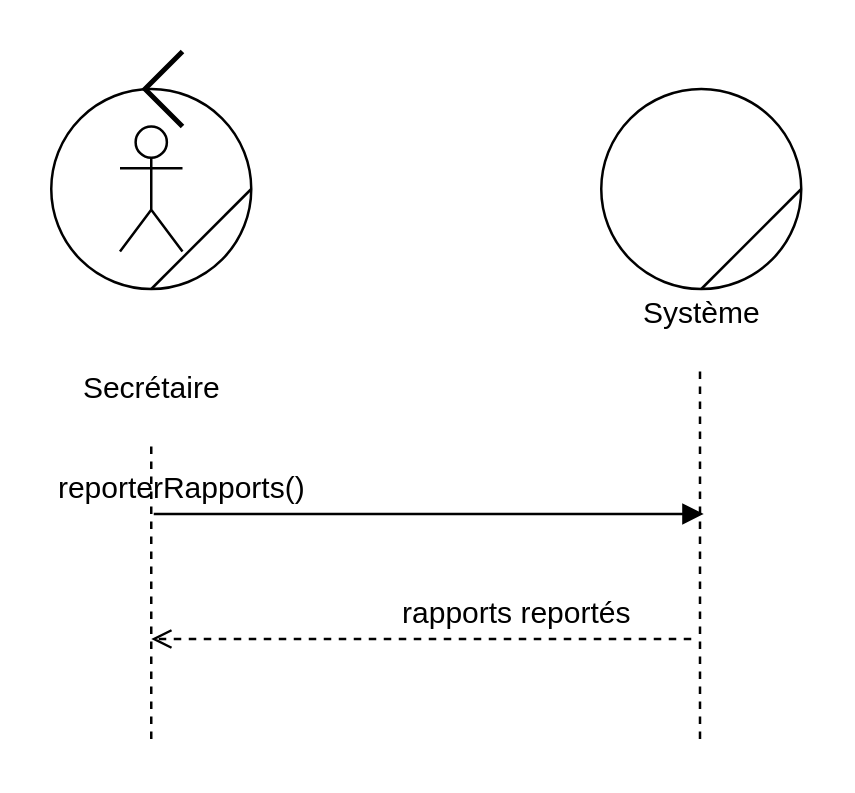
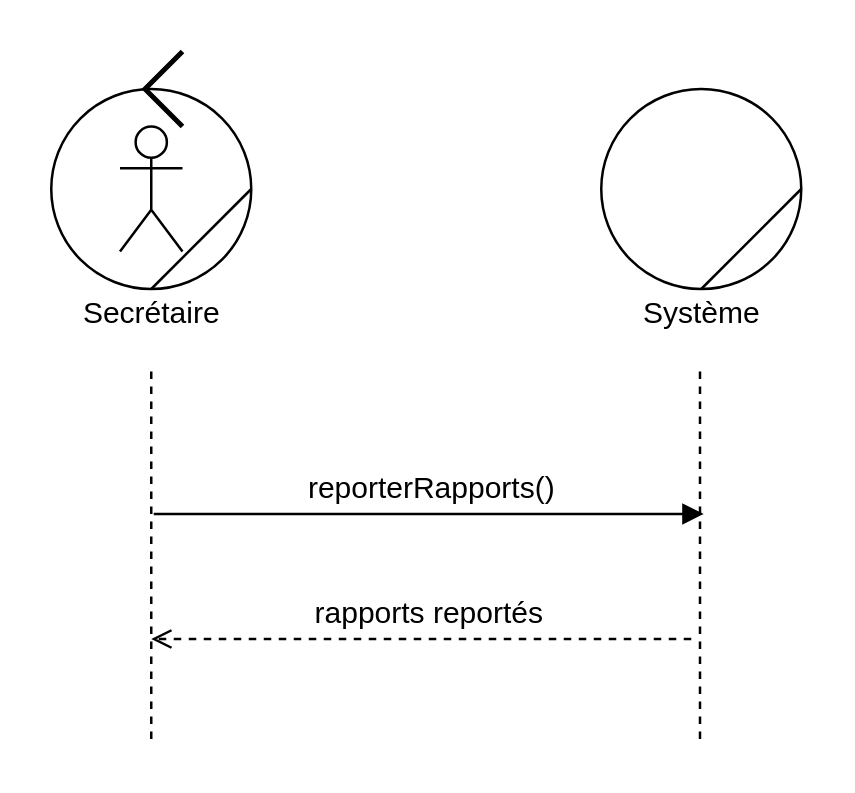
  <mxCell id="0" />
  <mxCell id="1" parent="0" />
  <mxCell id="2" value="" style="ellipse;whiteSpace=wrap;html=1;aspect=fixed;" vertex="1" parent="1"><mxGeometry x="20" y="35" width="80" height="80" as="geometry" /></mxCell>
  <mxCell id="3" value="" style="endArrow=none;html=1;exitX=0.5;exitY=1;exitDx=0;exitDy=0;" edge="1" parent="1" source="2"><mxGeometry width="50" height="50" relative="1" as="geometry"><mxPoint x="120" y="145" as="sourcePoint" /><mxPoint x="100" y="75" as="targetPoint" /></mxGeometry></mxCell>
  <mxCell id="4" value="" style="shape=umlActor;verticalLabelPosition=bottom;labelBackgroundColor=#ffffff;verticalAlign=top;html=1;outlineConnect=0;" vertex="1" parent="1"><mxGeometry x="47.5" y="50" width="25" height="50" as="geometry" /></mxCell>
- <mxCell id="5" value="Secrétaire" style="text;html=1;align=center;verticalAlign=middle;resizable=0;points=[];autosize=1;" vertex="1" parent="1"><mxGeometry x="25" y="145" width="70" height="20" as="geometry" /></mxCell>
+ <mxCell id="5" value="Secrétaire" style="text;html=1;align=center;verticalAlign=middle;resizable=0;points=[];autosize=1;" vertex="1" parent="1"><mxGeometry x="25" y="115" width="70" height="20" as="geometry" /></mxCell>
  <mxCell id="6" value="" style="ellipse;whiteSpace=wrap;html=1;aspect=fixed;" vertex="1" parent="1"><mxGeometry x="240" y="35" width="80" height="80" as="geometry" /></mxCell>
  <mxCell id="7" value="" style="endArrow=none;html=1;exitX=0.5;exitY=1;exitDx=0;exitDy=0;" edge="1" parent="1" source="6"><mxGeometry width="50" height="50" relative="1" as="geometry"><mxPoint x="340" y="145" as="sourcePoint" /><mxPoint x="320" y="75" as="targetPoint" /></mxGeometry></mxCell>
  <mxCell id="8" value="Système" style="text;html=1;align=center;verticalAlign=middle;resizable=0;points=[];autosize=1;" vertex="1" parent="1"><mxGeometry x="250" y="115" width="60" height="20" as="geometry" /></mxCell>
  <mxCell id="9" value="" style="endArrow=none;dashed=1;html=1;entryX=0.5;entryY=1.5;entryDx=0;entryDy=0;entryPerimeter=0;" edge="1" parent="1" target="5"><mxGeometry width="50" height="50" relative="1" as="geometry"><mxPoint x="60" y="295" as="sourcePoint" /><mxPoint x="70" y="155" as="targetPoint" /></mxGeometry></mxCell>
  <mxCell id="10" value="" style="endArrow=none;dashed=1;html=1;entryX=0.5;entryY=1.5;entryDx=0;entryDy=0;entryPerimeter=0;" edge="1" parent="1"><mxGeometry width="50" height="50" relative="1" as="geometry"><mxPoint x="279.5" y="295" as="sourcePoint" /><mxPoint x="279.5" y="145" as="targetPoint" /></mxGeometry></mxCell>
  <mxCell id="11" value="" style="endArrow=block;html=1;endFill=1;" edge="1" parent="1"><mxGeometry width="50" height="50" relative="1" as="geometry"><mxPoint x="61" y="205" as="sourcePoint" /><mxPoint x="281" y="205" as="targetPoint" /><Array as="points"><mxPoint x="181" y="205" /></Array></mxGeometry></mxCell>
- <mxCell id="12" value="reporterRapports()" style="text;html=1;align=center;verticalAlign=middle;resizable=0;points=[];autosize=1;" vertex="1" parent="1"><mxGeometry x="17" y="185" width="110" height="20" as="geometry" /></mxCell>
+ <mxCell id="12" value="reporterRapports()" style="text;html=1;align=center;verticalAlign=middle;resizable=0;points=[];autosize=1;" vertex="1" parent="1"><mxGeometry x="117" y="185" width="110" height="20" as="geometry" /></mxCell>
  <mxCell id="13" value="" style="endArrow=open;html=1;endFill=0;dashed=1;" edge="1" parent="1"><mxGeometry width="50" height="50" relative="1" as="geometry"><mxPoint x="276" y="255" as="sourcePoint" /><mxPoint x="60" y="255" as="targetPoint" /><Array as="points"><mxPoint x="186" y="255" /></Array></mxGeometry></mxCell>
- <mxCell id="14" value="rapports reportés" style="text;html=1;align=center;verticalAlign=middle;resizable=0;points=[];autosize=1;" vertex="1" parent="1"><mxGeometry x="151" y="235" width="110" height="20" as="geometry" /></mxCell>
+ <mxCell id="14" value="rapports reportés" style="text;html=1;align=center;verticalAlign=middle;resizable=0;points=[];autosize=1;" vertex="1" parent="1"><mxGeometry x="116" y="235" width="110" height="20" as="geometry" /></mxCell>
  <mxCell id="15" value="" style="html=1;verticalLabelPosition=bottom;labelBackgroundColor=#ffffff;verticalAlign=top;shadow=0;dashed=0;strokeWidth=2;shape=mxgraph.ios7.misc.left;strokeColor=#000000;" vertex="1" parent="1"><mxGeometry x="57.5" y="20" width="15" height="30" as="geometry" /></mxCell>
